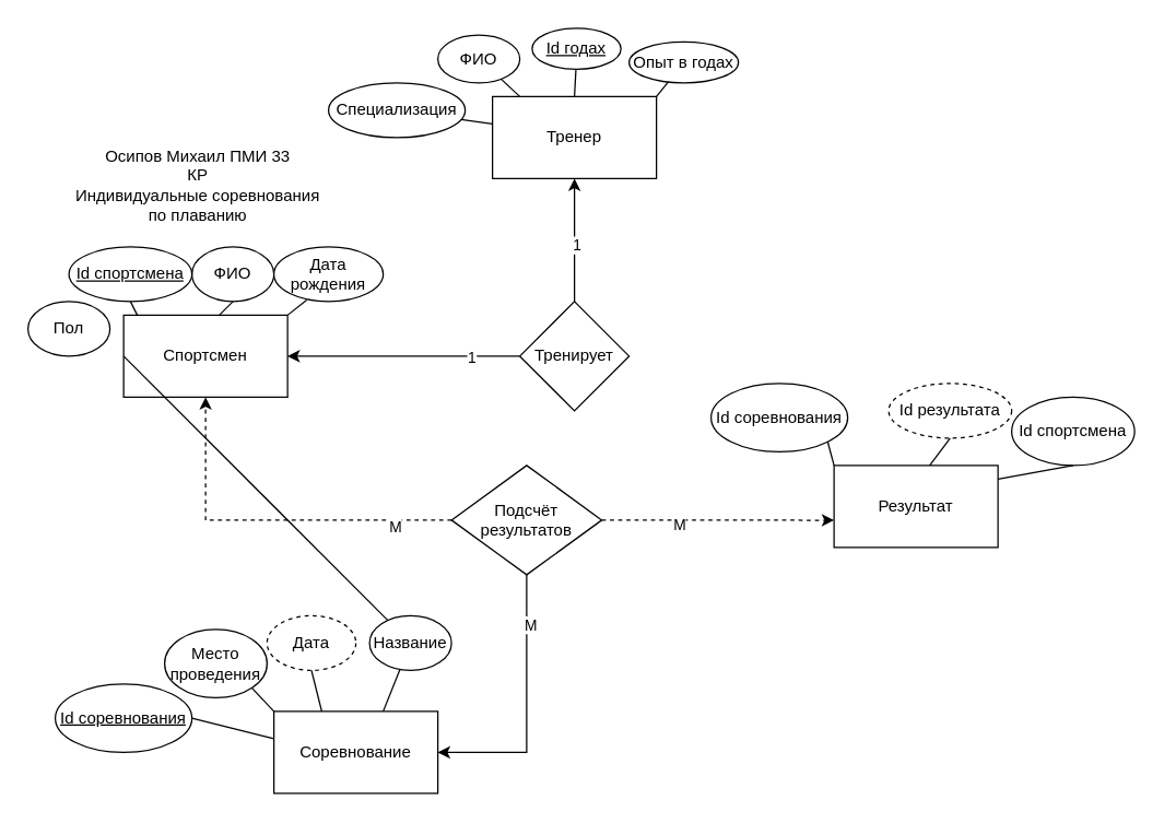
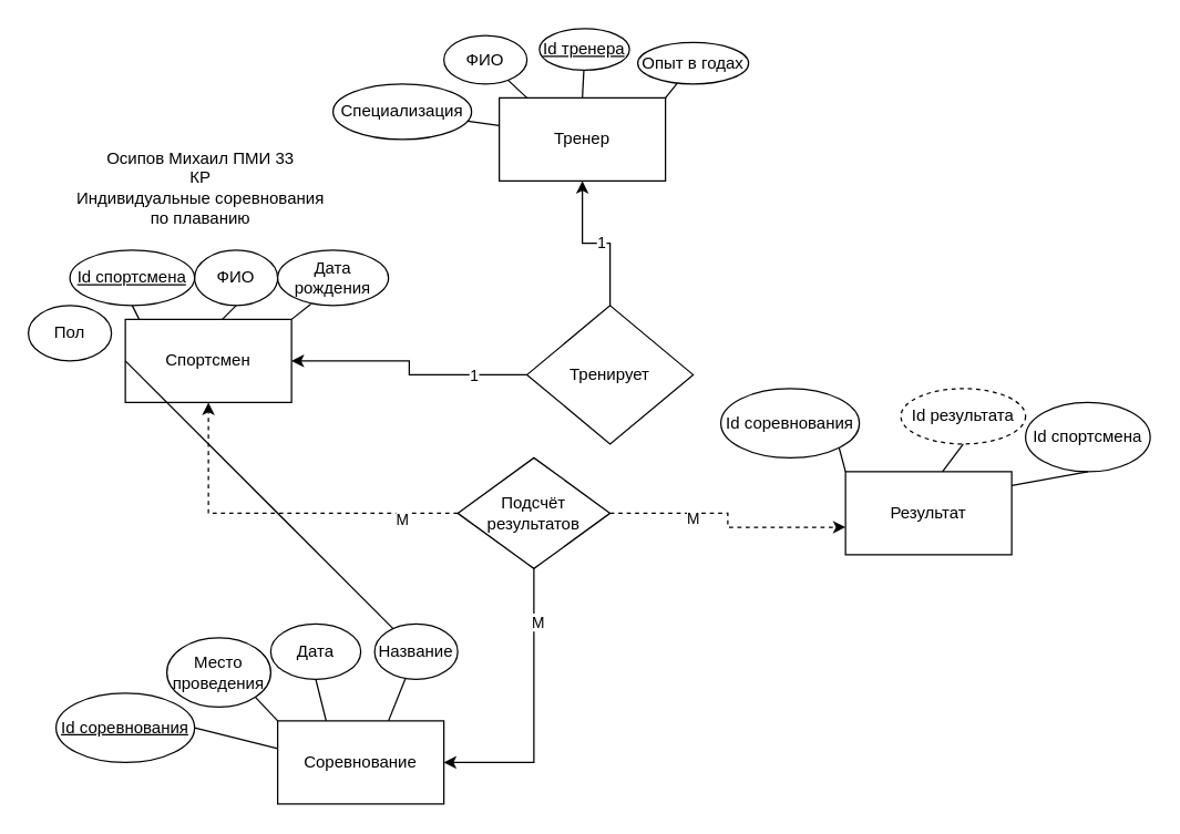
  <mxCell id="0" />
  <mxCell id="1" parent="0" />
  <mxCell id="2" value="Тренер" style="rounded=0;whiteSpace=wrap;html=1;" vertex="1" parent="1"><mxGeometry x="360" y="70" width="120" height="60" as="geometry" /></mxCell>
  <mxCell id="3" value="Спортсмен" style="rounded=0;whiteSpace=wrap;html=1;" vertex="1" parent="1"><mxGeometry x="90" y="230" width="120" height="60" as="geometry" /></mxCell>
  <mxCell id="4" value="Результат" style="rounded=0;whiteSpace=wrap;html=1;" vertex="1" parent="1"><mxGeometry x="610" y="340" width="120" height="60" as="geometry" /></mxCell>
  <mxCell id="5" value="Соревнование" style="rounded=0;whiteSpace=wrap;html=1;" vertex="1" parent="1"><mxGeometry x="200" y="520" width="120" height="60" as="geometry" /></mxCell>
  <mxCell id="6" value="" style="endArrow=none;html=1;rounded=0;" edge="1" parent="1" target="7"><mxGeometry width="50" height="50" relative="1" as="geometry"><mxPoint x="480" y="70" as="sourcePoint" /><mxPoint x="520" y="30" as="targetPoint" /></mxGeometry></mxCell>
  <mxCell id="7" value="Опыт в годах" style="ellipse;whiteSpace=wrap;html=1;" vertex="1" parent="1"><mxGeometry x="460" y="30" width="80" height="30" as="geometry" /></mxCell>
  <mxCell id="8" value="" style="endArrow=none;html=1;rounded=0;" edge="1" parent="1" target="9"><mxGeometry width="50" height="50" relative="1" as="geometry"><mxPoint x="420" y="70" as="sourcePoint" /><mxPoint x="420" y="40" as="targetPoint" /></mxGeometry></mxCell>
- <mxCell id="9" value="&lt;u&gt;Id годах&lt;/u&gt;" style="ellipse;whiteSpace=wrap;html=1;" vertex="1" parent="1"><mxGeometry x="389" y="20" width="65" height="30" as="geometry" /></mxCell>
+ <mxCell id="9" value="&lt;u&gt;Id тренера&lt;/u&gt;" style="ellipse;whiteSpace=wrap;html=1;" vertex="1" parent="1"><mxGeometry x="389" y="20" width="65" height="30" as="geometry" /></mxCell>
  <mxCell id="10" value="" style="endArrow=none;html=1;rounded=0;" edge="1" parent="1" target="11"><mxGeometry width="50" height="50" relative="1" as="geometry"><mxPoint x="380" y="70" as="sourcePoint" /><mxPoint x="360" y="40" as="targetPoint" /></mxGeometry></mxCell>
  <mxCell id="11" value="ФИО" style="ellipse;whiteSpace=wrap;html=1;" vertex="1" parent="1"><mxGeometry x="320" y="25" width="60" height="35" as="geometry" /></mxCell>
  <mxCell id="12" value="" style="endArrow=none;html=1;rounded=0;" edge="1" parent="1" target="13"><mxGeometry width="50" height="50" relative="1" as="geometry"><mxPoint x="360" y="90" as="sourcePoint" /><mxPoint x="310" y="80" as="targetPoint" /></mxGeometry></mxCell>
  <mxCell id="13" value="Специализация" style="ellipse;whiteSpace=wrap;html=1;" vertex="1" parent="1"><mxGeometry x="240" y="60" width="100" height="40" as="geometry" /></mxCell>
  <mxCell id="14" value="Пол" style="ellipse;whiteSpace=wrap;html=1;" vertex="1" parent="1"><mxGeometry x="20" y="220" width="60" height="40" as="geometry" /></mxCell>
  <mxCell id="15" value="ФИО" style="ellipse;whiteSpace=wrap;html=1;" vertex="1" parent="1"><mxGeometry x="140" y="180" width="60" height="40" as="geometry" /></mxCell>
  <mxCell id="16" value="Дата рождения" style="ellipse;whiteSpace=wrap;html=1;" vertex="1" parent="1"><mxGeometry x="200" y="180" width="80" height="40" as="geometry" /></mxCell>
  <mxCell id="17" value="&lt;u&gt;Id спортсмена&lt;/u&gt;" style="ellipse;whiteSpace=wrap;html=1;" vertex="1" parent="1"><mxGeometry x="50" y="180" width="90" height="40" as="geometry" /></mxCell>
  <mxCell id="18" value="" style="endArrow=none;html=1;rounded=0;entryX=0.3;entryY=0.971;entryDx=0;entryDy=0;entryPerimeter=0;" edge="1" parent="1" target="16"><mxGeometry width="50" height="50" relative="1" as="geometry"><mxPoint x="210" y="230" as="sourcePoint" /><mxPoint x="260" y="180" as="targetPoint" /></mxGeometry></mxCell>
  <mxCell id="19" value="" style="endArrow=none;html=1;rounded=0;entryX=0.5;entryY=1;entryDx=0;entryDy=0;" edge="1" parent="1" target="15"><mxGeometry width="50" height="50" relative="1" as="geometry"><mxPoint x="160" y="230" as="sourcePoint" /><mxPoint x="210" y="180" as="targetPoint" /></mxGeometry></mxCell>
  <mxCell id="20" value="" style="endArrow=none;html=1;rounded=0;entryX=0.5;entryY=1;entryDx=0;entryDy=0;" edge="1" parent="1" target="17"><mxGeometry width="50" height="50" relative="1" as="geometry"><mxPoint x="100" y="230" as="sourcePoint" /><mxPoint x="150" y="180" as="targetPoint" /></mxGeometry></mxCell>
  <mxCell id="21" value="" style="endArrow=none;html=1;rounded=0;exitX=0;exitY=0.5;exitDx=0;exitDy=0;" edge="1" parent="1" source="3" target="39"><mxGeometry width="50" height="50" relative="1" as="geometry"><mxPoint x="90" y="250" as="sourcePoint" /><mxPoint x="140" y="200" as="targetPoint" /></mxGeometry></mxCell>
  <mxCell id="22" style="edgeStyle=orthogonalEdgeStyle;rounded=0;orthogonalLoop=1;jettySize=auto;html=1;entryX=0.5;entryY=1;entryDx=0;entryDy=0;" edge="1" parent="1" source="26" target="2"><mxGeometry relative="1" as="geometry" /></mxCell>
  <mxCell id="23" value="1" style="edgeLabel;html=1;align=center;verticalAlign=middle;resizable=0;points=[];" vertex="1" connectable="0" parent="22"><mxGeometry x="-0.063" y="-1" relative="1" as="geometry"><mxPoint as="offset" /></mxGeometry></mxCell>
  <mxCell id="24" style="edgeStyle=orthogonalEdgeStyle;rounded=0;orthogonalLoop=1;jettySize=auto;html=1;entryX=1;entryY=0.5;entryDx=0;entryDy=0;" edge="1" parent="1" source="26" target="3"><mxGeometry relative="1" as="geometry" /></mxCell>
  <mxCell id="25" value="1" style="edgeLabel;html=1;align=center;verticalAlign=middle;resizable=0;points=[];" vertex="1" connectable="0" parent="24"><mxGeometry x="-0.571" relative="1" as="geometry"><mxPoint as="offset" /></mxGeometry></mxCell>
- <mxCell id="26" value="Тренирует" style="rhombus;whiteSpace=wrap;html=1;" vertex="1" parent="1"><mxGeometry x="380" y="220" width="80" height="80" as="geometry" /></mxCell>
+ <mxCell id="26" value="Тренирует" style="rhombus;whiteSpace=wrap;html=1;" vertex="1" parent="1"><mxGeometry x="380" y="220" width="120" height="100" as="geometry" /></mxCell>
  <mxCell id="27" style="edgeStyle=orthogonalEdgeStyle;rounded=0;orthogonalLoop=1;jettySize=auto;html=1;" edge="1" parent="1" source="31" target="5"><mxGeometry relative="1" as="geometry"><Array as="points"><mxPoint x="385" y="550" /></Array></mxGeometry></mxCell>
  <mxCell id="28" value="M" style="edgeLabel;html=1;align=center;verticalAlign=middle;resizable=0;points=[];" vertex="1" connectable="0" parent="27"><mxGeometry x="-0.629" y="2" relative="1" as="geometry"><mxPoint as="offset" /></mxGeometry></mxCell>
  <mxCell id="29" style="edgeStyle=orthogonalEdgeStyle;rounded=0;orthogonalLoop=1;jettySize=auto;html=1;entryX=0.5;entryY=1;entryDx=0;entryDy=0;dashed=1;" edge="1" parent="1" source="31" target="3"><mxGeometry relative="1" as="geometry" /></mxCell>
  <mxCell id="30" value="M" style="edgeLabel;html=1;align=center;verticalAlign=middle;resizable=0;points=[];" vertex="1" connectable="0" parent="29"><mxGeometry x="-0.687" y="4" relative="1" as="geometry"><mxPoint as="offset" /></mxGeometry></mxCell>
- <mxCell id="31" value="Подсчёт результатов" style="rhombus;whiteSpace=wrap;html=1;" vertex="1" parent="1"><mxGeometry x="330" y="340" width="110" height="80" as="geometry" /></mxCell>
+ <mxCell id="31" value="Подсчёт результатов" style="rhombus;whiteSpace=wrap;html=1;" vertex="1" parent="1"><mxGeometry x="330" y="330" width="110" height="80" as="geometry" /></mxCell>
  <mxCell id="32" style="edgeStyle=orthogonalEdgeStyle;rounded=0;orthogonalLoop=1;jettySize=auto;html=1;exitX=1;exitY=0.5;exitDx=0;exitDy=0;entryX=0;entryY=0.669;entryDx=0;entryDy=0;entryPerimeter=0;dashed=1;" edge="1" parent="1" source="31" target="4"><mxGeometry relative="1" as="geometry" /></mxCell>
  <mxCell id="33" value="M" style="edgeLabel;html=1;align=center;verticalAlign=middle;resizable=0;points=[];" vertex="1" connectable="0" parent="32"><mxGeometry x="-0.344" y="-3" relative="1" as="geometry"><mxPoint as="offset" /></mxGeometry></mxCell>
  <mxCell id="34" value="Место проведения" style="ellipse;whiteSpace=wrap;html=1;" vertex="1" parent="1"><mxGeometry x="120" y="460" width="75" height="50" as="geometry" /></mxCell>
  <mxCell id="35" value="" style="endArrow=none;html=1;rounded=0;entryX=1;entryY=1;entryDx=0;entryDy=0;" edge="1" parent="1" target="34"><mxGeometry width="50" height="50" relative="1" as="geometry"><mxPoint x="200" y="520" as="sourcePoint" /><mxPoint x="250" y="470" as="targetPoint" /></mxGeometry></mxCell>
- <mxCell id="36" value="Дата" style="ellipse;whiteSpace=wrap;html=1;dashed=1;" vertex="1" parent="1"><mxGeometry x="195" y="450" width="65" height="40" as="geometry" /></mxCell>
+ <mxCell id="36" value="Дата" style="ellipse;whiteSpace=wrap;html=1;" vertex="1" parent="1"><mxGeometry x="195" y="450" width="65" height="40" as="geometry" /></mxCell>
  <mxCell id="37" value="" style="endArrow=none;html=1;rounded=0;entryX=0.5;entryY=1;entryDx=0;entryDy=0;" edge="1" parent="1" target="36"><mxGeometry width="50" height="50" relative="1" as="geometry"><mxPoint x="235" y="520" as="sourcePoint" /><mxPoint x="285" y="470" as="targetPoint" /></mxGeometry></mxCell>
  <mxCell id="38" value="" style="endArrow=none;html=1;rounded=0;" edge="1" parent="1" target="39"><mxGeometry width="50" height="50" relative="1" as="geometry"><mxPoint x="280" y="520" as="sourcePoint" /><mxPoint x="290" y="480" as="targetPoint" /></mxGeometry></mxCell>
  <mxCell id="39" value="Название" style="ellipse;whiteSpace=wrap;html=1;" vertex="1" parent="1"><mxGeometry x="270" y="450" width="60" height="40" as="geometry" /></mxCell>
  <mxCell id="40" value="&lt;u&gt;Id соревнования&lt;/u&gt;" style="ellipse;whiteSpace=wrap;html=1;" vertex="1" parent="1"><mxGeometry y="500" width="100" height="50" as="geometry" x="40" /></mxCell>
  <mxCell id="41" value="" style="endArrow=none;html=1;rounded=0;entryX=1;entryY=0.5;entryDx=0;entryDy=0;" edge="1" parent="1" target="40"><mxGeometry width="50" height="50" relative="1" as="geometry"><mxPoint x="140" y="525" as="sourcePoint" /><mxPoint x="490" y="280" as="targetPoint" /><Array as="points"><mxPoint x="200" y="540" /></Array></mxGeometry></mxCell>
  <mxCell id="42" value="Id спортсмена" style="ellipse;whiteSpace=wrap;html=1;" vertex="1" parent="1"><mxGeometry x="740" y="290" width="90" height="50" as="geometry" /></mxCell>
  <mxCell id="43" value="Id результата" style="ellipse;whiteSpace=wrap;html=1;dashed=1;" vertex="1" parent="1"><mxGeometry x="650" y="280" width="90" height="40" as="geometry" /></mxCell>
  <mxCell id="44" value="" style="endArrow=none;html=1;rounded=0;entryX=0.5;entryY=1;entryDx=0;entryDy=0;" edge="1" parent="1" target="42"><mxGeometry width="50" height="50" relative="1" as="geometry"><mxPoint x="730" y="350" as="sourcePoint" /><mxPoint x="780" y="300" as="targetPoint" /></mxGeometry></mxCell>
  <mxCell id="45" value="" style="endArrow=none;html=1;rounded=0;entryX=0.5;entryY=1;entryDx=0;entryDy=0;" edge="1" parent="1" target="43"><mxGeometry width="50" height="50" relative="1" as="geometry"><mxPoint x="680" y="340" as="sourcePoint" /><mxPoint x="730" y="290" as="targetPoint" /></mxGeometry></mxCell>
  <mxCell id="46" value="Id соревнования" style="ellipse;whiteSpace=wrap;html=1;" vertex="1" parent="1"><mxGeometry x="520" y="280" width="100" height="50" as="geometry" /></mxCell>
  <mxCell id="47" value="" style="endArrow=none;html=1;rounded=0;entryX=1;entryY=1;entryDx=0;entryDy=0;" edge="1" parent="1" target="46"><mxGeometry width="50" height="50" relative="1" as="geometry"><mxPoint x="610" y="340" as="sourcePoint" /><mxPoint x="660" y="290" as="targetPoint" /></mxGeometry></mxCell>
  <mxCell id="48" value="Осипов Михаил ПМИ 33&lt;div&gt;КР&lt;br&gt;&lt;div&gt;Индивидуальные соревнования по плаванию&lt;/div&gt;&lt;/div&gt;" style="text;html=1;align=center;verticalAlign=middle;whiteSpace=wrap;rounded=0;" vertex="1" parent="1"><mxGeometry x="47.5" y="110" width="192.5" height="50" as="geometry" /></mxCell>
